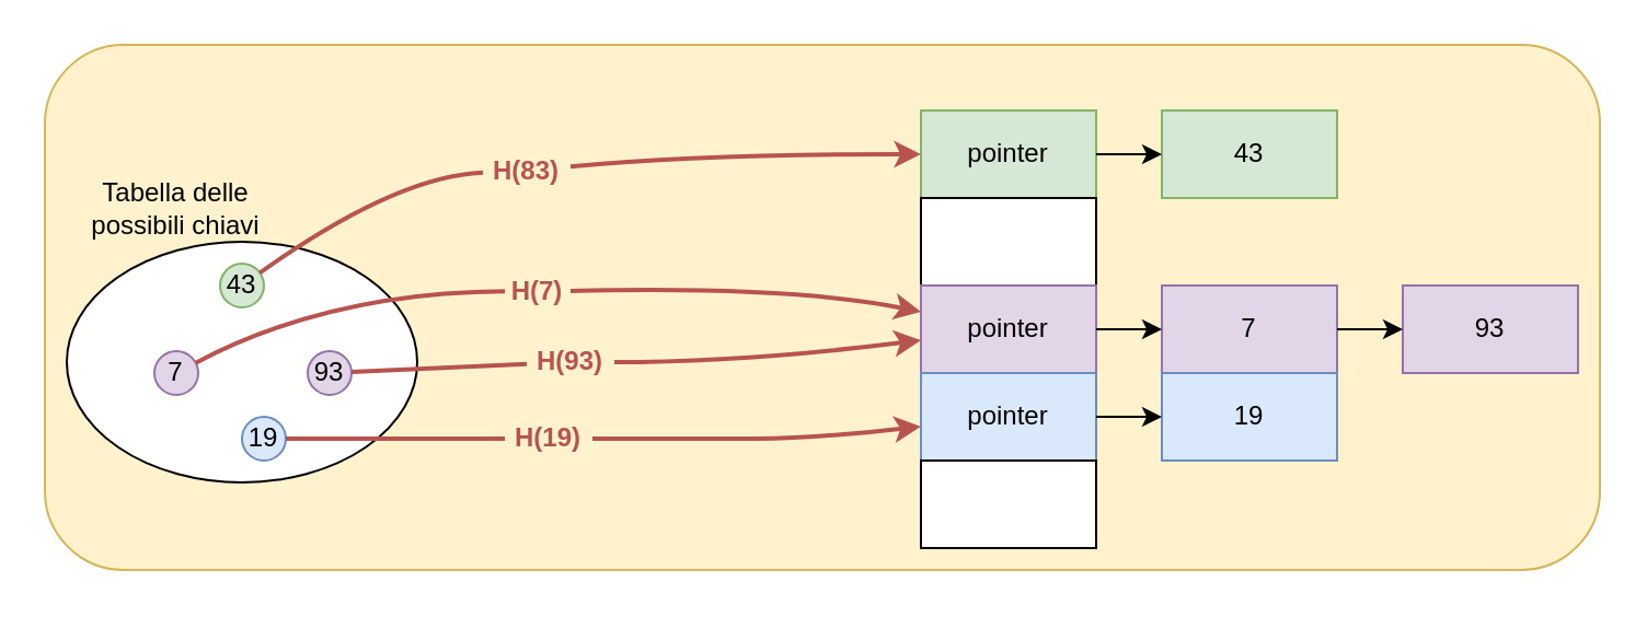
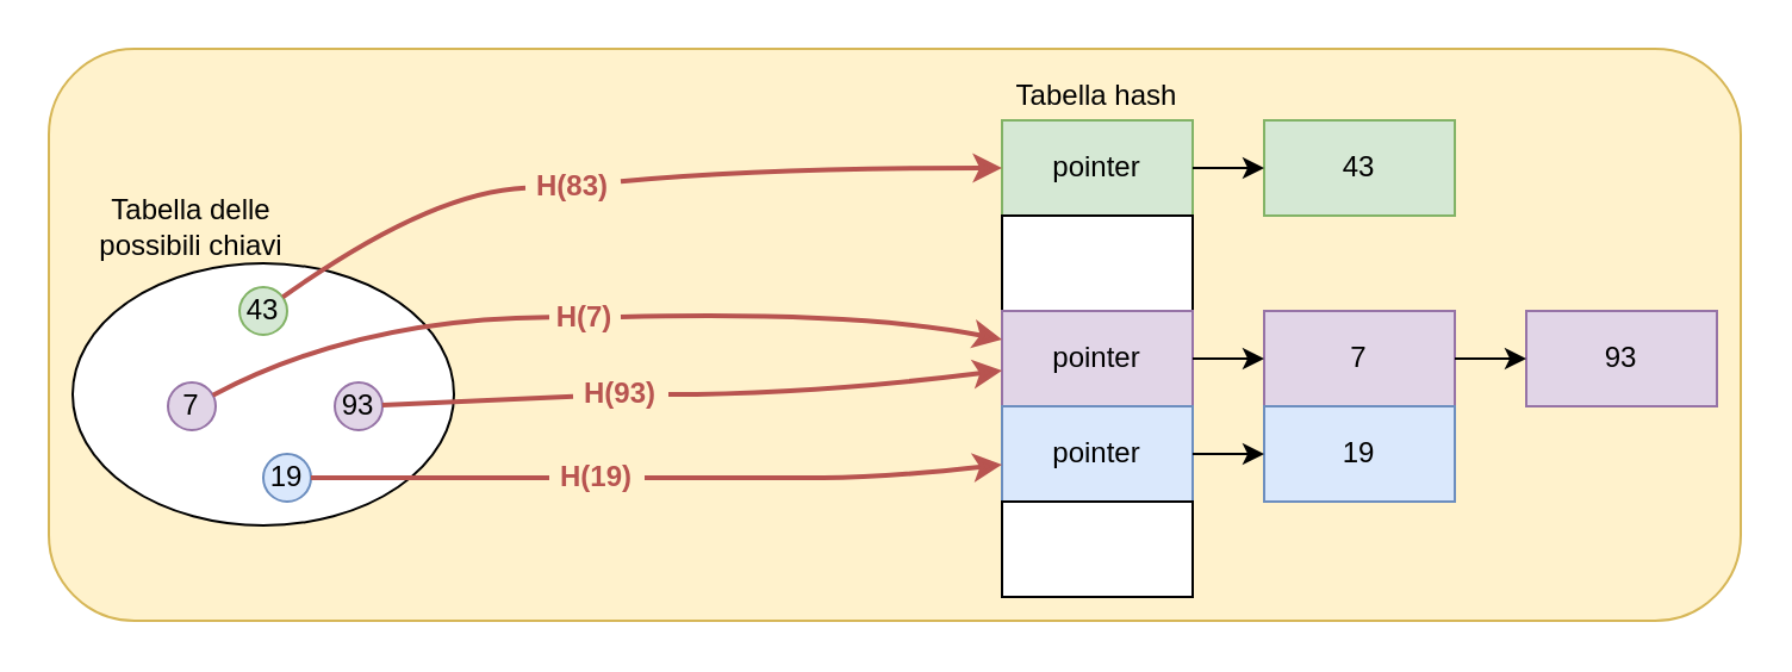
  <mxCell id="0" />
  <mxCell id="1" parent="0" />
  <mxCell id="2" value="" style="rounded=1;whiteSpace=wrap;html=1;fillColor=#fff2cc;strokeColor=#d6b656;" vertex="1" parent="1"><mxGeometry x="20" y="20" width="710" height="240" as="geometry" /></mxCell>
  <mxCell id="3" value="" style="ellipse;whiteSpace=wrap;html=1;" vertex="1" parent="1"><mxGeometry x="30" y="110" width="160" height="110" as="geometry" /></mxCell>
  <mxCell id="4" value="pointer" style="rounded=0;whiteSpace=wrap;html=1;fillColor=#d5e8d4;strokeColor=#82b366;" vertex="1" parent="1"><mxGeometry x="420" y="50" width="80" height="40" as="geometry" /></mxCell>
  <mxCell id="5" value="" style="rounded=0;whiteSpace=wrap;html=1;" vertex="1" parent="1"><mxGeometry x="420" y="90" width="80" height="40" as="geometry" /></mxCell>
  <mxCell id="6" value="pointer" style="rounded=0;whiteSpace=wrap;html=1;fillColor=#e1d5e7;strokeColor=#9673a6;" vertex="1" parent="1"><mxGeometry x="420" y="130" width="80" height="40" as="geometry" /></mxCell>
  <mxCell id="7" value="pointer" style="rounded=0;whiteSpace=wrap;html=1;fillColor=#dae8fc;strokeColor=#6c8ebf;" vertex="1" parent="1"><mxGeometry x="420" y="170" width="80" height="40" as="geometry" /></mxCell>
  <mxCell id="8" value="" style="rounded=0;whiteSpace=wrap;html=1;" vertex="1" parent="1"><mxGeometry x="420" y="210" width="80" height="40" as="geometry" /></mxCell>
  <mxCell id="9" value="7" style="ellipse;whiteSpace=wrap;html=1;aspect=fixed;fillColor=#e1d5e7;strokeColor=#9673a6;" vertex="1" parent="1"><mxGeometry x="70" y="160" width="20" height="20" as="geometry" /></mxCell>
  <mxCell id="10" value="19" style="ellipse;whiteSpace=wrap;html=1;aspect=fixed;fillColor=#dae8fc;strokeColor=#6c8ebf;" vertex="1" parent="1"><mxGeometry x="110" y="190" width="20" height="20" as="geometry" /></mxCell>
  <mxCell id="11" value="43" style="ellipse;whiteSpace=wrap;html=1;aspect=fixed;fillColor=#d5e8d4;strokeColor=#82b366;" vertex="1" parent="1"><mxGeometry x="100" y="120" width="20" height="20" as="geometry" /></mxCell>
  <mxCell id="12" value="" style="curved=1;endArrow=classic;html=1;rounded=0;fillColor=#f8cecc;strokeColor=#b85450;strokeWidth=2;startArrow=none;" edge="1" parent="1" source="15" target="4"><mxGeometry width="50" height="50" relative="1" as="geometry"><mxPoint x="220" y="190" as="sourcePoint" /><mxPoint x="270" y="140" as="targetPoint" /><Array as="points"><mxPoint x="320" y="70" /></Array></mxGeometry></mxCell>
  <mxCell id="13" value="" style="curved=1;endArrow=classic;html=1;rounded=0;strokeWidth=2;fillColor=#f8cecc;strokeColor=#b85450;startArrow=none;exitX=1;exitY=0.5;exitDx=0;exitDy=0;" edge="1" parent="1" source="17" target="6"><mxGeometry width="50" height="50" relative="1" as="geometry"><mxPoint x="230" y="230" as="sourcePoint" /><mxPoint x="280" y="180" as="targetPoint" /><Array as="points"><mxPoint x="360" y="130" /></Array></mxGeometry></mxCell>
  <mxCell id="14" value="" style="curved=1;endArrow=classic;html=1;rounded=0;fillColor=#f8cecc;strokeColor=#b85450;strokeWidth=2;startArrow=none;exitX=1;exitY=0.5;exitDx=0;exitDy=0;" edge="1" parent="1" source="19" target="7"><mxGeometry width="50" height="50" relative="1" as="geometry"><mxPoint x="240" y="260" as="sourcePoint" /><mxPoint x="290" y="210" as="targetPoint" /><Array as="points"><mxPoint x="320" y="200" /><mxPoint x="370" y="200" /></Array></mxGeometry></mxCell>
  <mxCell id="15" value="H(83)" style="text;html=1;align=center;verticalAlign=middle;whiteSpace=wrap;rounded=0;labelBackgroundColor=none;fontColor=#B85450;fontStyle=1" vertex="1" parent="1"><mxGeometry x="220" y="70" width="40" height="15" as="geometry" /></mxCell>
  <mxCell id="16" value="" style="curved=1;endArrow=none;html=1;rounded=0;fillColor=#f8cecc;strokeColor=#b85450;strokeWidth=2;" edge="1" parent="1" source="11" target="15"><mxGeometry width="50" height="50" relative="1" as="geometry"><mxPoint x="118.142" y="124.194" as="sourcePoint" /><mxPoint x="420" y="70" as="targetPoint" /><Array as="points"><mxPoint x="180" y="80" /></Array></mxGeometry></mxCell>
  <mxCell id="17" value="H(7)" style="text;html=1;align=center;verticalAlign=middle;whiteSpace=wrap;rounded=0;labelBackgroundColor=none;fontColor=#B85450;fontStyle=1" vertex="1" parent="1"><mxGeometry x="230" y="125" width="30" height="15" as="geometry" /></mxCell>
  <mxCell id="18" value="" style="curved=1;endArrow=none;html=1;rounded=0;strokeWidth=2;fillColor=#f8cecc;strokeColor=#b85450;" edge="1" parent="1" source="9" target="17"><mxGeometry width="50" height="50" relative="1" as="geometry"><mxPoint x="89.556" y="167.053" as="sourcePoint" /><mxPoint x="420" y="142" as="targetPoint" /><Array as="points"><mxPoint x="150" y="133" /></Array></mxGeometry></mxCell>
  <mxCell id="19" value="H(19)" style="text;html=1;align=center;verticalAlign=middle;whiteSpace=wrap;rounded=0;labelBackgroundColor=none;fontColor=#B85450;fontStyle=1" vertex="1" parent="1"><mxGeometry x="230" y="192.5" width="40" height="15" as="geometry" /></mxCell>
  <mxCell id="20" value="" style="curved=1;endArrow=none;html=1;rounded=0;fillColor=#f8cecc;strokeColor=#b85450;strokeWidth=2;" edge="1" parent="1" source="10" target="19"><mxGeometry width="50" height="50" relative="1" as="geometry"><mxPoint x="129.76" y="202.176" as="sourcePoint" /><mxPoint x="420" y="194.444" as="targetPoint" /><Array as="points" /></mxGeometry></mxCell>
  <mxCell id="21" value="Tabella delle possibili chiavi" style="text;html=1;strokeColor=none;fillColor=none;align=center;verticalAlign=middle;whiteSpace=wrap;rounded=0;labelBackgroundColor=none;fontColor=#000000;" vertex="1" parent="1"><mxGeometry x="35" y="80" width="90" height="30" as="geometry" /></mxCell>
+ <mxCell id="22" value="Tabella hash" style="text;html=1;strokeColor=none;fillColor=none;align=center;verticalAlign=middle;whiteSpace=wrap;rounded=0;labelBackgroundColor=none;fontColor=#000000;" vertex="1" parent="1"><mxGeometry x="420" y="30" width="80" height="20" as="geometry" /></mxCell>
  <mxCell id="23" value="93" style="ellipse;whiteSpace=wrap;html=1;aspect=fixed;fillColor=#e1d5e7;strokeColor=#9673a6;" vertex="1" parent="1"><mxGeometry x="140" y="160" width="20" height="20" as="geometry" /></mxCell>
  <mxCell id="24" value="" style="curved=1;endArrow=classic;html=1;rounded=0;fontColor=#000000;strokeWidth=2;fillColor=#f8cecc;strokeColor=#b85450;startArrow=none;exitX=1;exitY=0.5;exitDx=0;exitDy=0;" edge="1" parent="1" source="25" target="6"><mxGeometry width="50" height="50" relative="1" as="geometry"><mxPoint x="150" y="330" as="sourcePoint" /><mxPoint x="200" y="280" as="targetPoint" /><Array as="points"><mxPoint x="340" y="165" /></Array></mxGeometry></mxCell>
  <mxCell id="25" value="H(93)" style="text;html=1;align=center;verticalAlign=middle;whiteSpace=wrap;rounded=0;labelBackgroundColor=none;fontColor=#B85450;fontStyle=1" vertex="1" parent="1"><mxGeometry x="240" y="157.5" width="40" height="15" as="geometry" /></mxCell>
  <mxCell id="26" value="" style="curved=1;endArrow=none;html=1;rounded=0;fontColor=#000000;strokeWidth=2;fillColor=#f8cecc;strokeColor=#b85450;" edge="1" parent="1" source="23" target="25"><mxGeometry width="50" height="50" relative="1" as="geometry"><mxPoint x="160" y="170" as="sourcePoint" /><mxPoint x="420" y="153.077" as="targetPoint" /><Array as="points" /></mxGeometry></mxCell>
  <mxCell id="27" value="43" style="rounded=0;whiteSpace=wrap;html=1;fillColor=#d5e8d4;strokeColor=#82b366;" vertex="1" parent="1"><mxGeometry x="530" y="50" width="80" height="40" as="geometry" /></mxCell>
  <mxCell id="28" value="7" style="rounded=0;whiteSpace=wrap;html=1;fillColor=#e1d5e7;strokeColor=#9673a6;" vertex="1" parent="1"><mxGeometry x="530" y="130" width="80" height="40" as="geometry" /></mxCell>
  <mxCell id="29" value="93" style="rounded=0;whiteSpace=wrap;html=1;fillColor=#e1d5e7;strokeColor=#9673a6;" vertex="1" parent="1"><mxGeometry x="640" y="130" width="80" height="40" as="geometry" /></mxCell>
  <mxCell id="30" value="19" style="rounded=0;whiteSpace=wrap;html=1;fillColor=#dae8fc;strokeColor=#6c8ebf;" vertex="1" parent="1"><mxGeometry x="530" y="170" width="80" height="40" as="geometry" /></mxCell>
  <mxCell id="31" value="" style="endArrow=classic;html=1;rounded=0;fontColor=#000000;strokeWidth=1;" edge="1" parent="1" source="4" target="27"><mxGeometry width="50" height="50" relative="1" as="geometry"><mxPoint x="330" y="350" as="sourcePoint" /><mxPoint x="380" y="300" as="targetPoint" /></mxGeometry></mxCell>
  <mxCell id="32" value="" style="endArrow=classic;html=1;rounded=0;fontColor=#000000;strokeWidth=1;" edge="1" parent="1" source="6" target="28"><mxGeometry width="50" height="50" relative="1" as="geometry"><mxPoint x="470" y="310" as="sourcePoint" /><mxPoint x="500" y="310" as="targetPoint" /></mxGeometry></mxCell>
  <mxCell id="33" value="" style="endArrow=classic;html=1;rounded=0;fontColor=#000000;strokeWidth=1;" edge="1" parent="1" source="28" target="29"><mxGeometry width="50" height="50" relative="1" as="geometry"><mxPoint x="470" y="300" as="sourcePoint" /><mxPoint x="500" y="300" as="targetPoint" /></mxGeometry></mxCell>
  <mxCell id="34" value="" style="endArrow=classic;html=1;rounded=0;fontColor=#000000;strokeWidth=1;" edge="1" parent="1" source="7" target="30"><mxGeometry width="50" height="50" relative="1" as="geometry"><mxPoint x="470" y="320" as="sourcePoint" /><mxPoint x="500" y="320" as="targetPoint" /></mxGeometry></mxCell>
